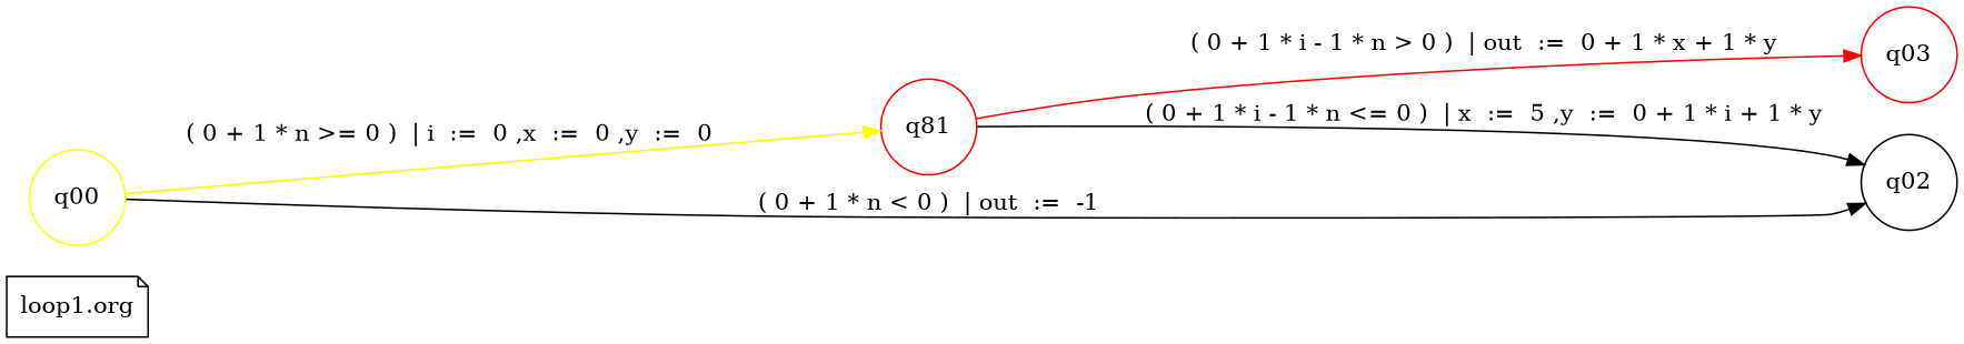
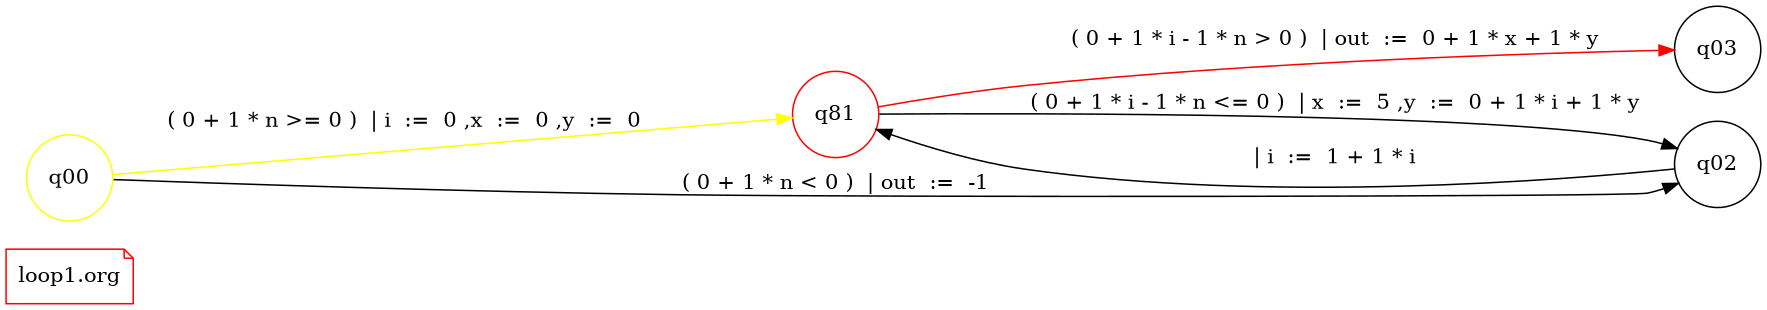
  digraph {
    rankdir=LR
    node [shape=circle]
-   "loop1.org" [shape=note]
+   "loop1.org" [shape=note color=red]
    q00 [color=yellow]
    n3 [color=red label=q81]
    q02
-   q03 [color=red]
+   q03 [color=black]
    q00 -> n3 [color=yellow label=" ( 0 + 1 * n >= 0 )  | i  :=  0 ,x  :=  0 ,y  :=  0 "]
    q00 -> q02 [label=" ( 0 + 1 * n < 0 )  | out  :=  -1 "]
    n3 -> q02 [label=" ( 0 + 1 * i - 1 * n <= 0 )  | x  :=  5 ,y  :=  0 + 1 * i + 1 * y "]
    n3 -> q03 [color=red label=" ( 0 + 1 * i - 1 * n > 0 )  | out  :=  0 + 1 * x + 1 * y "]
+   q02 -> n3 [label=" | i  :=  1 + 1 * i "]
  }
